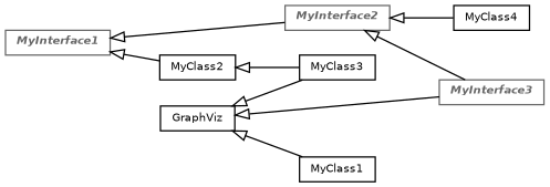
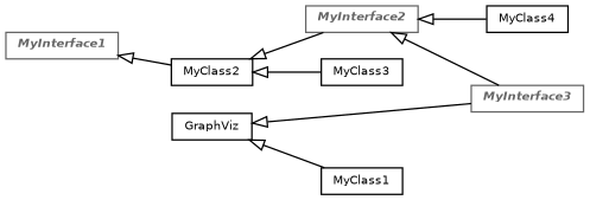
  digraph {
    concentrate=true
    fontname="AvantGarde-Book"
    fontsize=8
    rankdir=LR
    ranksep=0.5
    node [color=black fontcolor=black fontname="AvantGarde-Book" fontsize=8 shape=box]
    edge [arrowtail=empty dir=back]
    n1 [color=grey40 fontcolor=grey40 height=0.25 label=<<i><b>MyInterface1</b></i>>]
    n2 [color=grey40 fontcolor=grey40 height=0.25 label=<<i><b>MyInterface2</b></i>>]
    n3 [height=0.25 label=<MyClass2>]
    n4 [color=grey40 fontcolor=grey40 height=0.25 label=<<i><b>MyInterface3</b></i>>]
    n5 [height=0.25 label=<MyClass4>]
    n6 [height=0.25 label=<MyClass3>]
    n7 [height=0.25 label=<MyClass1>]
    n8 [height=0.25 label=<GraphViz>]
-   n1 -> n2
+   n3 -> n2
    n1 -> n3
    n2 -> n4
    n2 -> n5
    n3 -> n6
    n8 -> n4
-   n8 -> n6
    n8 -> n7
  }
